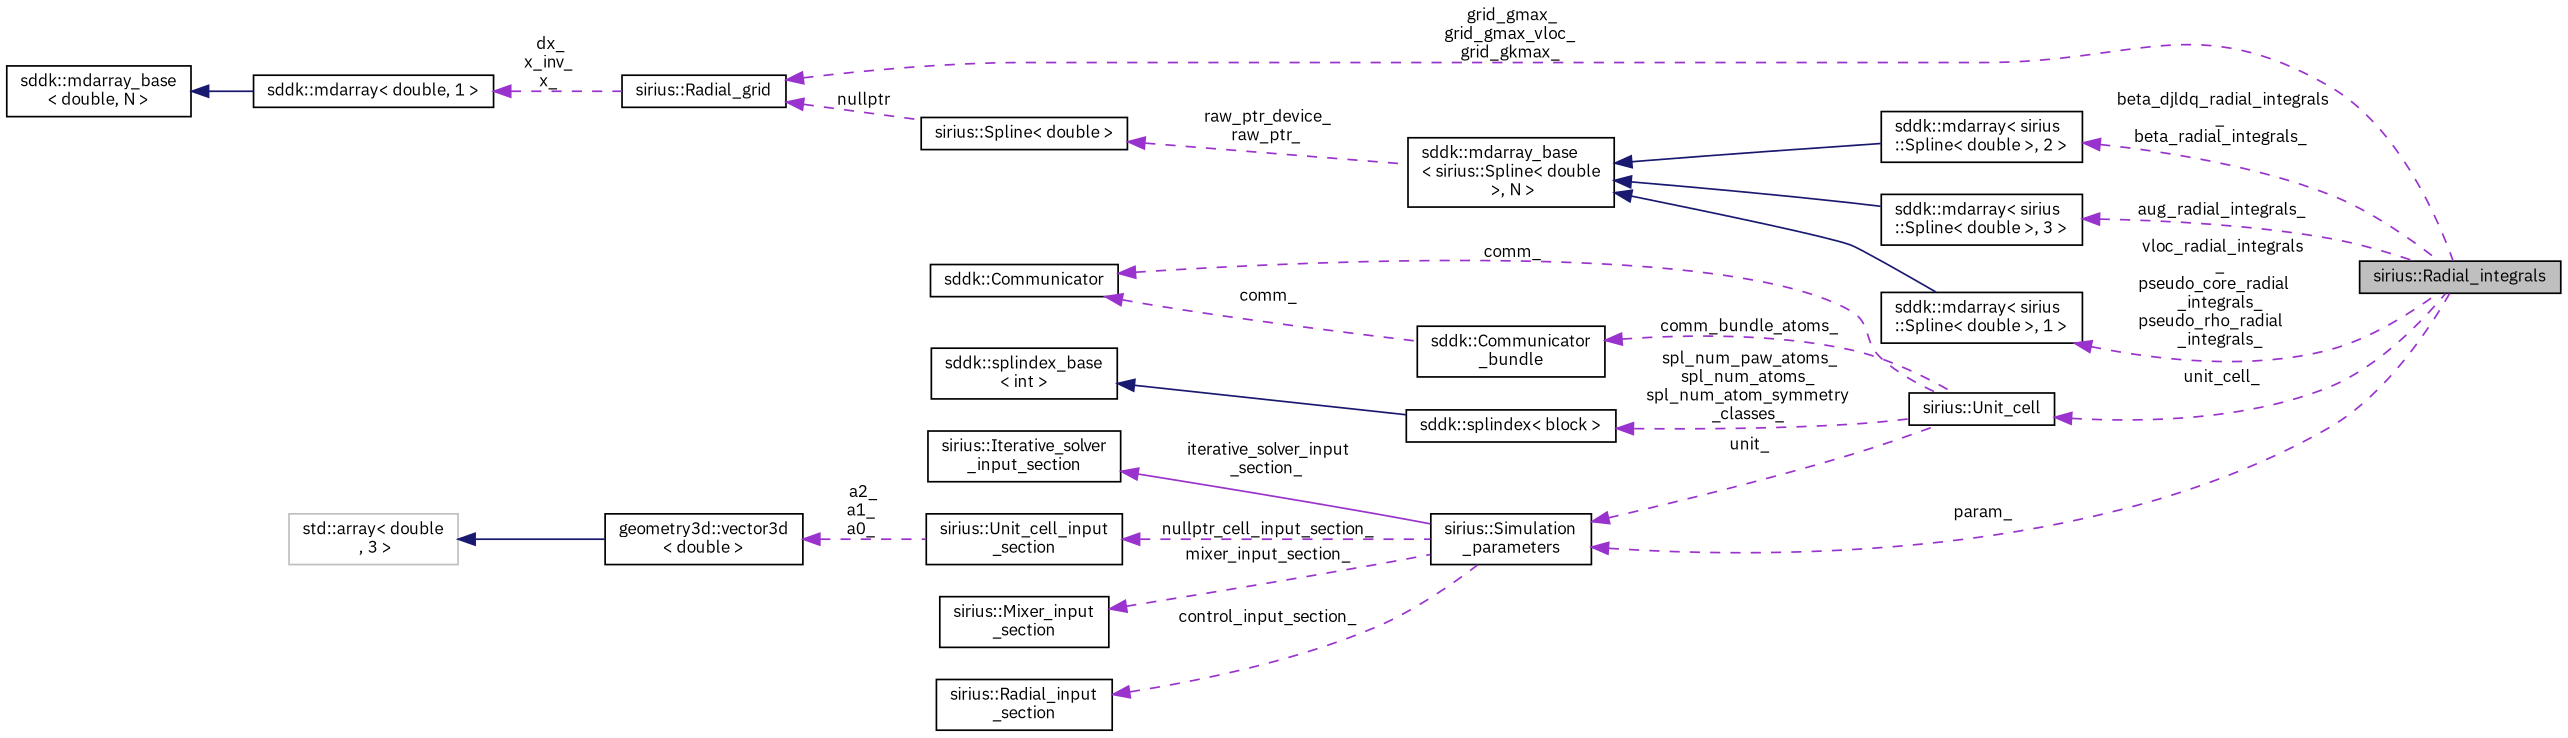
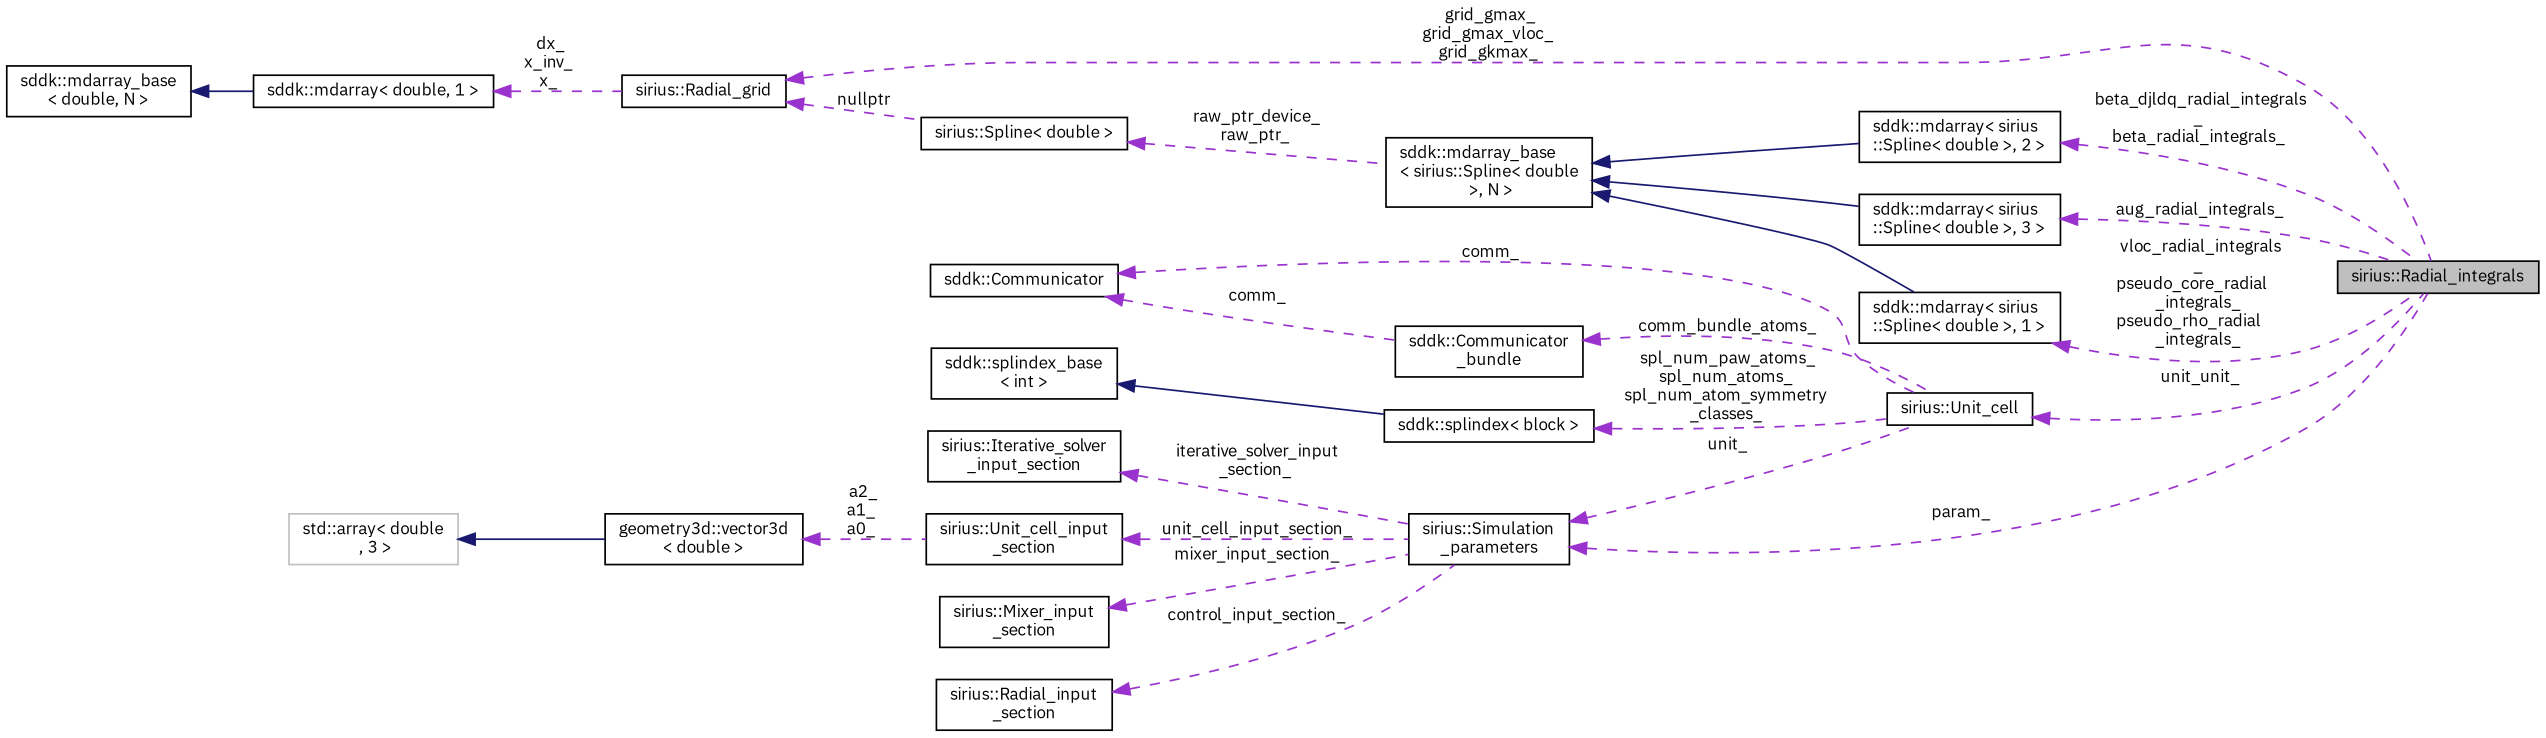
  digraph {
    fontname="IBM Plex Sans"
    rankdir=LR
    node [color=black fillcolor=white fontname="IBM Plex Sans" fontsize=10 shape=record style=filled]
    edge [color=darkorchid3 dir=back fontname="IBM Plex Sans" fontsize=10 labelfontname=Helvetica labelfontsize=10 style=dashed]
    n1 [fillcolor=grey75 fontcolor=black height=0.2 label="sirius::Radial_integrals" width=0.4]
    n2 [height=0.2 label="sddk::mdarray\< sirius\l::Spline\< double \>, 2 \>" width=0.4]
    n3 [height=0.2 label="sddk::mdarray_base\l\< sirius::Spline\< double\l \>, N \>" width=0.4]
    n4 [height=0.2 label="sddk::mdarray\< sirius\l::Spline\< double \>, 3 \>" width=0.4]
    n5 [height=0.2 label="sddk::mdarray\< sirius\l::Spline\< double \>, 1 \>" width=0.4]
    n6 [height=0.2 label="sirius::Spline\< double \>" width=0.4]
    n7 [height=0.2 label="sirius::Radial_grid" width=0.4]
    n8 [height=0.2 label="sddk::mdarray\< double, 1 \>" width=0.4]
    n9 [height=0.2 label="sddk::mdarray_base\l\< double, N \>" width=0.4]
    n10 [height=0.2 label="sirius::Unit_cell" width=0.4]
    n11 [height=0.2 label="sddk::Communicator\l_bundle" width=0.4]
    n12 [height=0.2 label="sddk::Communicator" width=0.4]
    n13 [height=0.2 label="sddk::splindex\< block \>" width=0.4]
    n14 [height=0.2 label="sddk::splindex_base\l\< int \>" width=0.4]
    n15 [height=0.2 label="sirius::Simulation\l_parameters" width=0.4]
    n16 [height=0.2 label="sirius::Iterative_solver\l_input_section" width=0.4]
    n17 [height=0.2 label="sirius::Unit_cell_input\l_section" width=0.4]
    n18 [height=0.2 label="geometry3d::vector3d\l\< double \>" width=0.4]
    n19 [color=grey75 height=0.2 label="std::array\< double\l , 3 \>" width=0.4]
    n20 [height=0.2 label="sirius::Mixer_input\l_section" width=0.4]
    n21 [height=0.2 label="sirius::Radial_input\l_section" width=0.4]
    n2 -> n1 [label=" beta_djldq_radial_integrals\l_\nbeta_radial_integrals_"]
    n3 -> n2 [color=midnightblue style=solid]
    n3 -> n4 [color=midnightblue style=solid]
    n3 -> n5 [color=midnightblue style=solid]
    n4 -> n1 [label=" aug_radial_integrals_"]
    n5 -> n1 [label=" vloc_radial_integrals\l_\npseudo_core_radial\l_integrals_\npseudo_rho_radial\l_integrals_"]
    n6 -> n3 [label=" raw_ptr_device_\nraw_ptr_"]
    n7 -> n1 [label=" grid_gmax_\ngrid_gmax_vloc_\ngrid_gkmax_"]
    n7 -> n6 [label=" nullptr"]
    n8 -> n7 [label=" dx_\nx_inv_\nx_"]
    n9 -> n8 [color=midnightblue style=solid]
-   n10 -> n1 [label=" unit_cell_"]
+   n10 -> n1 [label=" unit_unit_"]
    n11 -> n10 [label=" comm_bundle_atoms_"]
    n12 -> n10 [label=" comm_"]
    n12 -> n11 [label=" comm_"]
    n13 -> n10 [label=" spl_num_paw_atoms_\nspl_num_atoms_\nspl_num_atom_symmetry\l_classes_"]
    n14 -> n13 [color=midnightblue style=solid]
    n15 -> n1 [label=" param_"]
    n15 -> n10 [label=" unit_"]
-   n16 -> n15 [label=" iterative_solver_input\l_section_" style=solid]
-   n17 -> n15 [label=" nullptr_cell_input_section_"]
+   n16 -> n15 [label=" iterative_solver_input\l_section_"]
+   n17 -> n15 [label=" unit_cell_input_section_"]
    n18 -> n17 [label=" a2_\na1_\na0_"]
    n19 -> n18 [color=midnightblue style=solid]
    n20 -> n15 [label=" mixer_input_section_"]
    n21 -> n15 [label=" control_input_section_"]
  }
